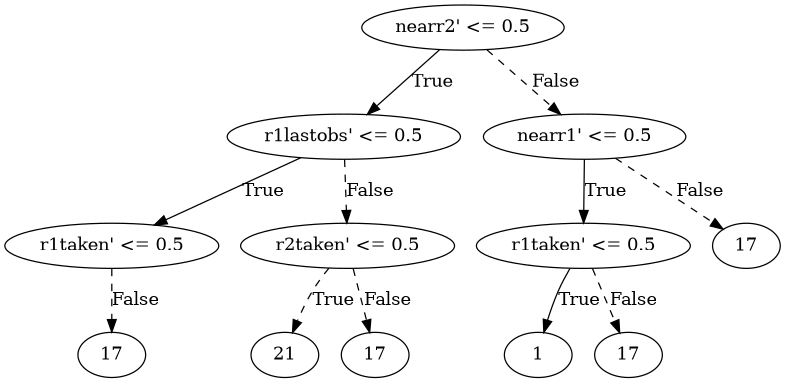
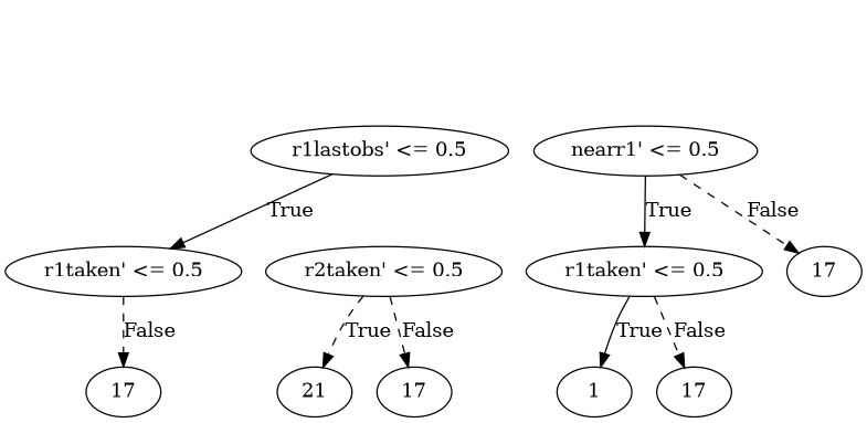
  digraph {
    edge [style=dashed]
-   n1 [label="nearr2' <= 0.5"]
    n2 [label="r1lastobs' <= 0.5"]
    n3 [label="nearr1' <= 0.5"]
    n4 [label="r1taken' <= 0.5"]
    n5 [label="r2taken' <= 0.5"]
    n6 [label="r1taken' <= 0.5"]
    n7 [label=17]
    n8 [label=17]
    n9 [label=21]
    n10 [label=17]
    n11 [label=1]
    n12 [label=17]
-   n1 -> n2 [label=True style=""]
-   n1 -> n3 [label=False]
    n2 -> n4 [label=True style=""]
-   n2 -> n5 [label=False]
    n3 -> n6 [label=True style=""]
    n3 -> n7 [label=False]
    n4 -> n8 [label=False]
    n5 -> n9 [label=True]
    n5 -> n10 [label=False]
    n6 -> n11 [label=True style=""]
    n6 -> n12 [label=False]
  }
